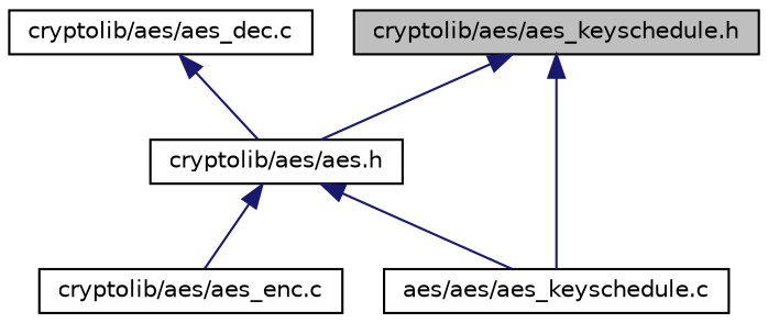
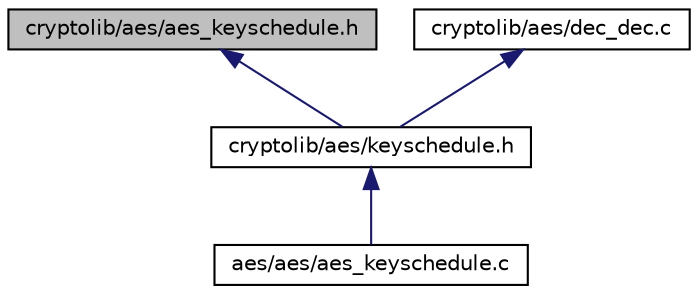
  digraph {
    node [color=black fontname=Helvetica fontsize=10 shape=record]
    edge [color=midnightblue dir=back fontname=Helvetica fontsize=10 labelfontname=Helvetica labelfontsize=10 style=solid]
    n1 [fillcolor=grey75 fontcolor=black height=0.2 label="cryptolib/aes/aes_keyschedule.h" style=filled width=0.4]
-   n2 [height=0.2 label="cryptolib/aes/aes.h" width=0.4]
+   n2 [height=0.2 label="cryptolib/aes/keyschedule.h" width=0.4]
    n3 [height=0.2 label="aes/aes/aes_keyschedule.c" width=0.4]
-   n4 [height=0.2 label="cryptolib/aes/aes_enc.c" width=0.4]
-   n5 [height=0.2 label="cryptolib/aes/aes_dec.c" width=0.4]
+   n5 [height=0.2 label="cryptolib/aes/dec_dec.c" width=0.4]
    n1 -> n2
-   n1 -> n3
    n2 -> n3
-   n2 -> n4
    n5 -> n2
  }
